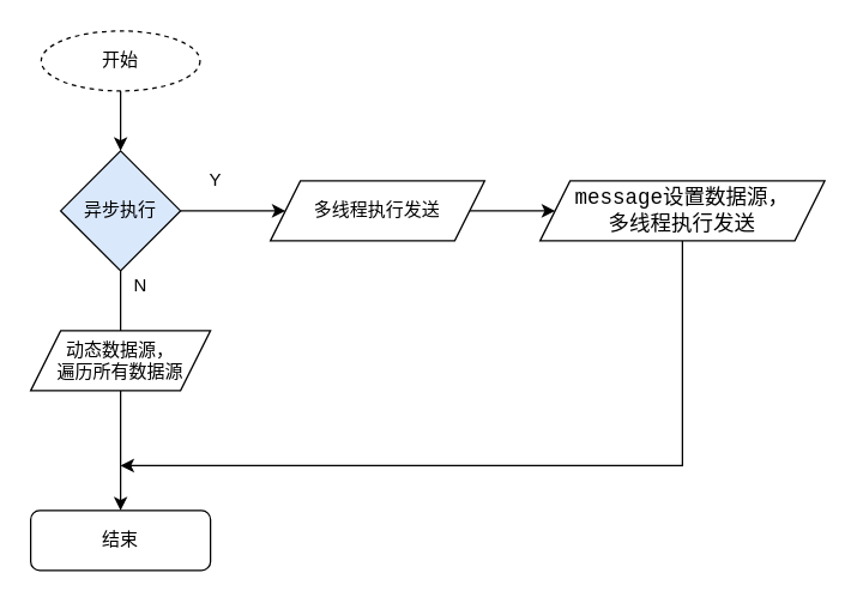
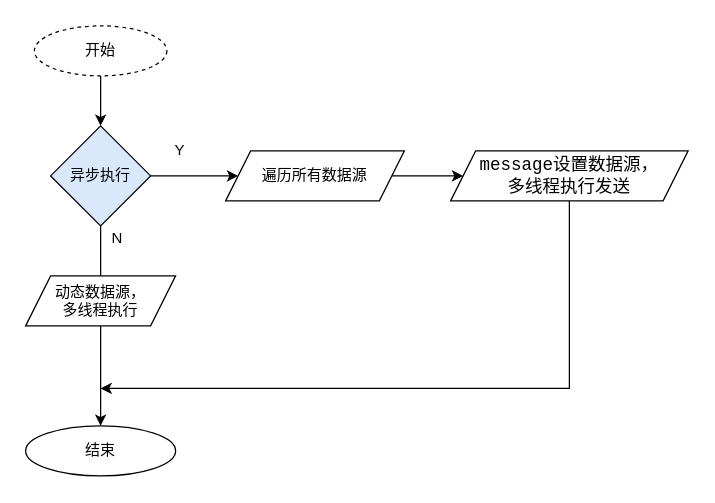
  <mxCell id="0" />
  <mxCell id="1" parent="0" />
  <mxCell id="2" value="" style="edgeStyle=orthogonalEdgeStyle;rounded=0;orthogonalLoop=1;jettySize=auto;html=1;" parent="1" source="3" target="6" edge="1"><mxGeometry relative="1" as="geometry" /></mxCell>
  <mxCell id="3" value="开始" style="ellipse;whiteSpace=wrap;html=1;dashed=1;" parent="1" vertex="1"><mxGeometry x="27" y="20" width="106" height="40" as="geometry" /></mxCell>
  <mxCell id="4" value="" style="edgeStyle=orthogonalEdgeStyle;rounded=0;orthogonalLoop=1;jettySize=auto;html=1;endArrow=none;" parent="1" source="6" target="8" edge="1"><mxGeometry relative="1" as="geometry" /></mxCell>
  <mxCell id="5" value="" style="edgeStyle=orthogonalEdgeStyle;rounded=0;orthogonalLoop=1;jettySize=auto;html=1;" parent="1" source="6" target="12" edge="1"><mxGeometry relative="1" as="geometry" /></mxCell>
  <mxCell id="6" value="异步执行" style="rhombus;whiteSpace=wrap;html=1;fillColor=#dae8fc;" parent="1" vertex="1"><mxGeometry x="40" y="100" width="80" height="80" as="geometry" /></mxCell>
  <mxCell id="7" value="" style="edgeStyle=orthogonalEdgeStyle;rounded=0;orthogonalLoop=1;jettySize=auto;html=1;" parent="1" source="8" target="10" edge="1"><mxGeometry relative="1" as="geometry" /></mxCell>
- <mxCell id="8" value="动态数据源，&lt;br&gt;遍历所有数据源" style="shape=parallelogram;perimeter=parallelogramPerimeter;whiteSpace=wrap;html=1;fixedSize=1;" parent="1" vertex="1"><mxGeometry x="20" y="220" width="120" height="40" as="geometry" /></mxCell>
+ <mxCell id="8" value="动态数据源，&lt;br&gt;多线程执行" style="shape=parallelogram;perimeter=parallelogramPerimeter;whiteSpace=wrap;html=1;fixedSize=1;" parent="1" vertex="1"><mxGeometry x="20" y="220" width="120" height="40" as="geometry" /></mxCell>
  <mxCell id="9" value="N" style="text;html=1;align=center;verticalAlign=middle;resizable=0;points=[];autosize=1;strokeColor=none;" parent="1" vertex="1"><mxGeometry x="83" y="180" width="20" height="20" as="geometry" /></mxCell>
- <mxCell id="10" value="结束" style="whiteSpace=wrap;html=1;rounded=1;" parent="1" vertex="1"><mxGeometry x="20" y="340" width="120" height="40" as="geometry" /></mxCell>
+ <mxCell id="10" value="结束" style="ellipse;whiteSpace=wrap;html=1;" parent="1" vertex="1"><mxGeometry x="20" y="340" width="120" height="40" as="geometry" /></mxCell>
  <mxCell id="11" value="" style="edgeStyle=orthogonalEdgeStyle;rounded=0;orthogonalLoop=1;jettySize=auto;html=1;" parent="1" source="12" target="15" edge="1"><mxGeometry relative="1" as="geometry" /></mxCell>
- <mxCell id="12" value="多线程执行发送" style="shape=parallelogram;perimeter=parallelogramPerimeter;whiteSpace=wrap;html=1;fixedSize=1;" parent="1" vertex="1"><mxGeometry x="180" y="120" width="143" height="40" as="geometry" /></mxCell>
+ <mxCell id="12" value="遍历所有数据源" style="shape=parallelogram;perimeter=parallelogramPerimeter;whiteSpace=wrap;html=1;fixedSize=1;" parent="1" vertex="1"><mxGeometry x="180" y="120" width="143" height="40" as="geometry" /></mxCell>
  <mxCell id="13" value="Y" style="text;html=1;align=center;verticalAlign=middle;resizable=0;points=[];autosize=1;strokeColor=none;" parent="1" vertex="1"><mxGeometry x="133" y="110" width="20" height="20" as="geometry" /></mxCell>
  <mxCell id="14" value="" style="edgeStyle=orthogonalEdgeStyle;rounded=0;orthogonalLoop=1;jettySize=auto;html=1;" parent="1" source="15" edge="1"><mxGeometry relative="1" as="geometry"><mxPoint x="80" y="310" as="targetPoint" /><Array as="points"><mxPoint x="455" y="310" /></Array></mxGeometry></mxCell>
  <mxCell id="15" value="&lt;span style=&quot;font-family: &amp;#34;consolas&amp;#34; , &amp;#34;bitstream vera sans mono&amp;#34; , &amp;#34;courier new&amp;#34; , &amp;#34;courier&amp;#34; , monospace ; font-size: 14px ; text-align: left ; background-color: rgb(255 , 255 , 255)&quot;&gt;message设置数据源，&lt;br&gt;多线程执行发送&lt;br&gt;&lt;/span&gt;" style="shape=parallelogram;perimeter=parallelogramPerimeter;whiteSpace=wrap;html=1;fixedSize=1;" parent="1" vertex="1"><mxGeometry x="360" y="120" width="190" height="40" as="geometry" /></mxCell>
